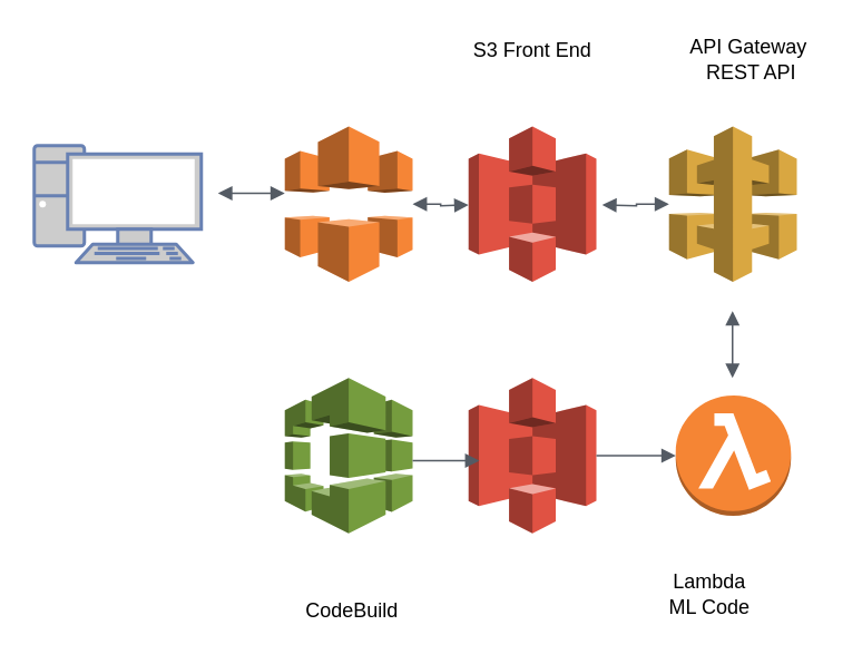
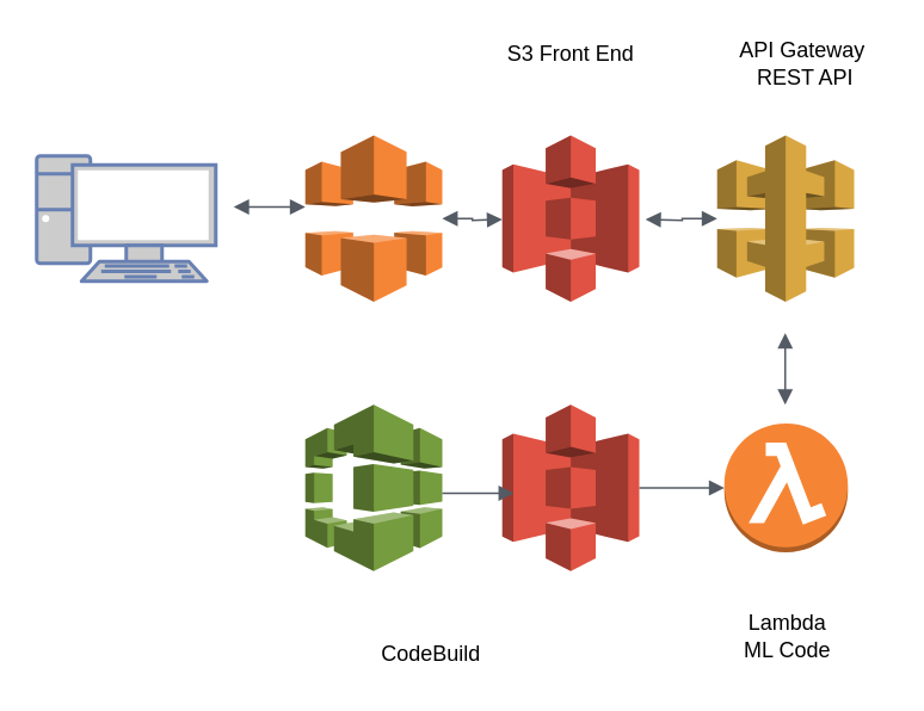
  <mxCell id="0" />
  <mxCell id="1" parent="0" />
  <mxCell id="2" value="" style="outlineConnect=0;dashed=0;verticalLabelPosition=bottom;verticalAlign=top;align=center;html=1;shape=mxgraph.aws3.cloudfront;fillColor=#F58536;gradientColor=none;" vertex="1" parent="1"><mxGeometry x="170" y="75" width="76.5" height="93" as="geometry" /></mxCell>
  <mxCell id="3" value="" style="outlineConnect=0;dashed=0;verticalLabelPosition=bottom;verticalAlign=top;align=center;html=1;shape=mxgraph.aws3.s3;fillColor=#E05243;gradientColor=none;" vertex="1" parent="1"><mxGeometry x="280" y="75" width="76.5" height="93" as="geometry" /></mxCell>
  <mxCell id="4" value="" style="outlineConnect=0;dashed=0;verticalLabelPosition=bottom;verticalAlign=top;align=center;html=1;shape=mxgraph.aws3.s3;fillColor=#E05243;gradientColor=none;" vertex="1" parent="1"><mxGeometry x="280" y="225.5" width="76.5" height="93" as="geometry" /></mxCell>
  <mxCell id="5" value="" style="outlineConnect=0;dashed=0;verticalLabelPosition=bottom;verticalAlign=top;align=center;html=1;shape=mxgraph.aws3.api_gateway;fillColor=#D9A741;gradientColor=none;" vertex="1" parent="1"><mxGeometry x="400" y="75" width="76.5" height="93" as="geometry" /></mxCell>
  <mxCell id="6" value="" style="outlineConnect=0;dashed=0;verticalLabelPosition=bottom;verticalAlign=top;align=center;html=1;shape=mxgraph.aws3.lambda_function;fillColor=#F58534;gradientColor=none;" vertex="1" parent="1"><mxGeometry x="404" y="236" width="69" height="72" as="geometry" /></mxCell>
  <mxCell id="7" value="" style="outlineConnect=0;dashed=0;verticalLabelPosition=bottom;verticalAlign=top;align=center;html=1;shape=mxgraph.aws3.codebuild;fillColor=#759C3E;gradientColor=none;" vertex="1" parent="1"><mxGeometry x="170" y="225.5" width="76.5" height="93" as="geometry" /></mxCell>
  <mxCell id="8" value="" style="fontColor=#0066CC;verticalAlign=top;verticalLabelPosition=bottom;labelPosition=center;align=center;html=1;outlineConnect=0;fillColor=#CCCCCC;strokeColor=#6881B3;gradientColor=none;gradientDirection=north;strokeWidth=2;shape=mxgraph.networks.pc;" vertex="1" parent="1"><mxGeometry x="20" y="86.5" width="100" height="70" as="geometry" /></mxCell>
  <mxCell id="9" value="" style="edgeStyle=orthogonalEdgeStyle;html=1;endArrow=block;elbow=vertical;startArrow=block;startFill=1;endFill=1;strokeColor=#545B64;rounded=0;" edge="1" parent="1"><mxGeometry width="100" relative="1" as="geometry"><mxPoint x="130" y="115" as="sourcePoint" /><mxPoint x="170" y="115" as="targetPoint" /></mxGeometry></mxCell>
  <mxCell id="10" value="" style="edgeStyle=orthogonalEdgeStyle;html=1;endArrow=block;elbow=vertical;startArrow=block;startFill=1;endFill=1;strokeColor=#545B64;rounded=0;" edge="1" parent="1" source="2"><mxGeometry width="100" relative="1" as="geometry"><mxPoint x="246.5" y="121.5" as="sourcePoint" /><mxPoint x="280" y="122" as="targetPoint" /></mxGeometry></mxCell>
  <mxCell id="11" value="" style="edgeStyle=orthogonalEdgeStyle;html=1;endArrow=block;elbow=vertical;startArrow=block;startFill=1;endFill=1;strokeColor=#545B64;rounded=0;" edge="1" parent="1" source="5"><mxGeometry width="100" relative="1" as="geometry"><mxPoint x="300" y="121.5" as="sourcePoint" /><mxPoint x="360" y="122" as="targetPoint" /></mxGeometry></mxCell>
  <mxCell id="12" value="" style="edgeStyle=orthogonalEdgeStyle;html=1;endArrow=block;elbow=vertical;startArrow=none;endFill=1;strokeColor=#545B64;rounded=0;" edge="1" parent="1"><mxGeometry width="100" relative="1" as="geometry"><mxPoint x="246.5" y="275" as="sourcePoint" /><mxPoint x="286.5" y="275" as="targetPoint" /></mxGeometry></mxCell>
  <mxCell id="13" value="" style="edgeStyle=orthogonalEdgeStyle;html=1;endArrow=block;elbow=vertical;startArrow=none;endFill=1;strokeColor=#545B64;rounded=0;entryX=0;entryY=0.5;entryDx=0;entryDy=0;entryPerimeter=0;exitX=1;exitY=0.5;exitDx=0;exitDy=0;exitPerimeter=0;" edge="1" parent="1" source="4" target="6"><mxGeometry width="100" relative="1" as="geometry"><mxPoint x="370" y="345" as="sourcePoint" /><mxPoint x="410" y="345" as="targetPoint" /></mxGeometry></mxCell>
  <mxCell id="14" value="" style="edgeStyle=orthogonalEdgeStyle;html=1;endArrow=block;elbow=vertical;startArrow=block;startFill=1;endFill=1;strokeColor=#545B64;rounded=0;" edge="1" parent="1"><mxGeometry width="100" relative="1" as="geometry"><mxPoint x="438" y="225.5" as="sourcePoint" /><mxPoint x="438" y="185.5" as="targetPoint" /><Array as="points"><mxPoint x="438" y="212.5" /><mxPoint x="438" y="212.5" /></Array></mxGeometry></mxCell>
- <mxCell id="15" value="CodeBuild" style="text;html=1;resizable=0;autosize=1;align=center;verticalAlign=middle;points=[];fillColor=none;strokeColor=none;rounded=0;" vertex="1" parent="1"><mxGeometry x="175" y="355" width="70" height="20" as="geometry" /></mxCell>
- <mxCell id="16" value="Lambda &lt;br&gt;ML Code" style="text;html=1;resizable=0;autosize=1;align=center;verticalAlign=middle;points=[];fillColor=none;strokeColor=none;rounded=0;" vertex="1" parent="1"><mxGeometry x="393.5" y="340" width="60" height="30" as="geometry" /></mxCell>
+ <mxCell id="15" value="CodeBuild" style="text;html=1;resizable=0;autosize=1;align=center;verticalAlign=middle;points=[];fillColor=none;strokeColor=none;rounded=0;" vertex="1" parent="1"><mxGeometry x="205" y="355" width="70" height="20" as="geometry" /></mxCell>
+ <mxCell id="16" value="Lambda &lt;br&gt;ML Code" style="text;html=1;resizable=0;autosize=1;align=center;verticalAlign=middle;points=[];fillColor=none;strokeColor=none;rounded=0;" vertex="1" parent="1"><mxGeometry x="408.5" y="340" width="60" height="30" as="geometry" /></mxCell>
  <mxCell id="17" value="API Gateway&amp;nbsp;&lt;br&gt;REST API" style="text;html=1;resizable=0;autosize=1;align=center;verticalAlign=middle;points=[];fillColor=none;strokeColor=none;rounded=0;" vertex="1" parent="1"><mxGeometry x="403.5" y="20" width="90" height="30" as="geometry" /></mxCell>
  <mxCell id="18" value="S3 Front End" style="text;html=1;resizable=0;autosize=1;align=center;verticalAlign=middle;points=[];fillColor=none;strokeColor=none;rounded=0;" vertex="1" parent="1"><mxGeometry x="273.25" y="20" width="90" height="20" as="geometry" /></mxCell>
